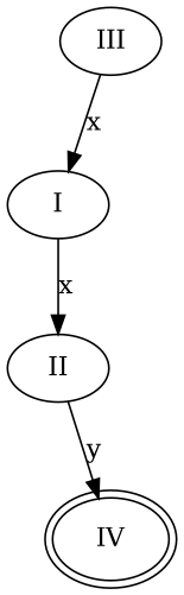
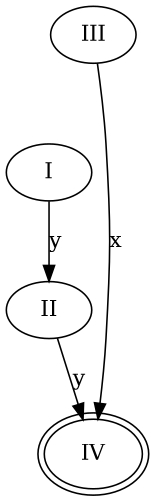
  digraph {
    I [role=start]
    II
    IV [peripheries=2 role=end]
    III
-   I -> II [label=x]
+   I -> II [label=y]
    II -> IV [label=y]
-   III -> I [label=x]
+   III -> IV [label=x]
  }
